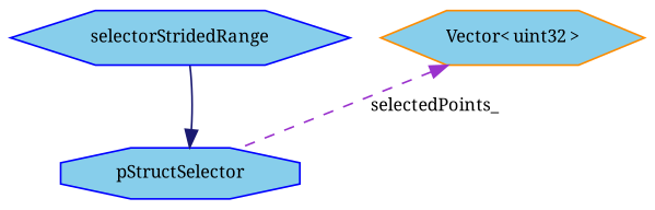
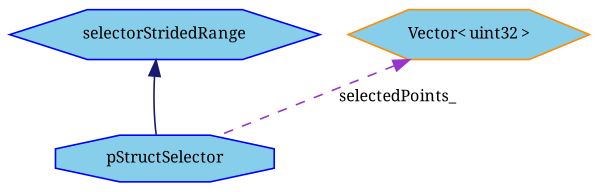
  digraph {
    fontname="Noto Serif"
    node [color=blue fillcolor=skyblue fontname="Noto Serif" fontsize=10 shape=hexagon style=filled]
    edge [dir=back fontname="Noto Serif" fontsize=10 labelfontname=Helvetica labelfontsize=10]
    n1 [fontcolor=black height=0.2 label=selectorStridedRange width=0.4]
    n2 [height=0.2 label=pStructSelector shape=octagon width=0.4]
    n3 [color=darkorange height=0.2 label="Vector\< uint32 \>" width=0.4]
-   n2 -> n1 [color=midnightblue style=solid]
+   n1 -> n2 [color=midnightblue style=solid]
    n3 -> n2 [color=darkorchid3 label=" selectedPoints_" style=dashed]
  }
